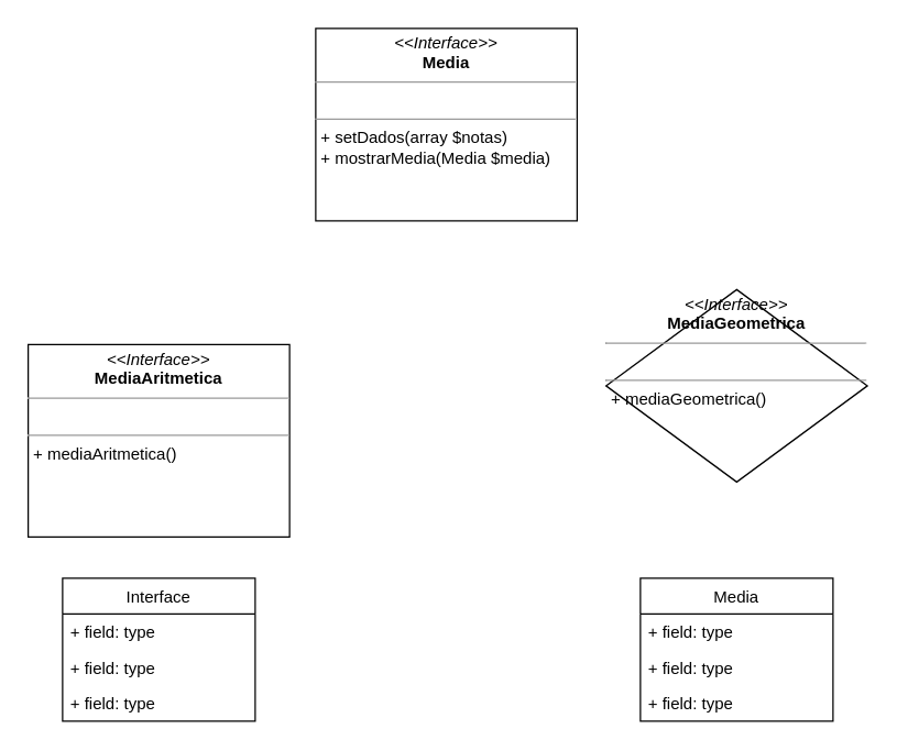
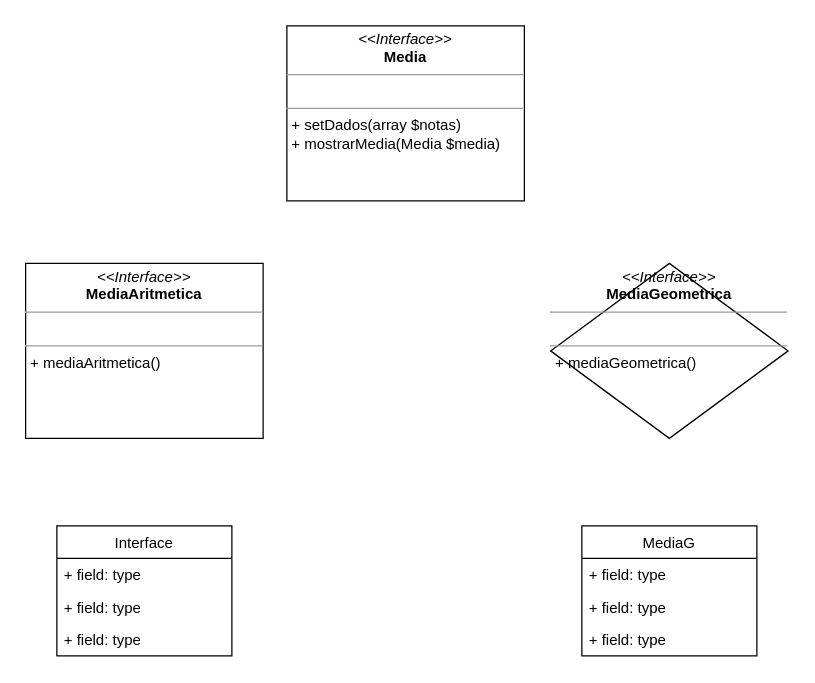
  <mxCell id="0" />
  <mxCell id="1" parent="0" />
  <mxCell id="2" value="Interface" style="swimlane;fontStyle=0;childLayout=stackLayout;horizontal=1;startSize=26;fillColor=none;horizontalStack=0;resizeParent=1;resizeParentMax=0;resizeLast=0;collapsible=1;marginBottom=0;" vertex="1" parent="1"><mxGeometry x="45" y="420" width="140" height="104" as="geometry" /></mxCell>
  <mxCell id="3" value="+ field: type" style="text;strokeColor=none;fillColor=none;align=left;verticalAlign=top;spacingLeft=4;spacingRight=4;overflow=hidden;rotatable=0;points=[[0,0.5],[1,0.5]];portConstraint=eastwest;" vertex="1" parent="2"><mxGeometry y="26" width="140" height="26" as="geometry" /></mxCell>
  <mxCell id="4" value="+ field: type" style="text;strokeColor=none;fillColor=none;align=left;verticalAlign=top;spacingLeft=4;spacingRight=4;overflow=hidden;rotatable=0;points=[[0,0.5],[1,0.5]];portConstraint=eastwest;" vertex="1" parent="2"><mxGeometry y="52" width="140" height="26" as="geometry" /></mxCell>
  <mxCell id="5" value="+ field: type" style="text;strokeColor=none;fillColor=none;align=left;verticalAlign=top;spacingLeft=4;spacingRight=4;overflow=hidden;rotatable=0;points=[[0,0.5],[1,0.5]];portConstraint=eastwest;" vertex="1" parent="2"><mxGeometry y="78" width="140" height="26" as="geometry" /></mxCell>
- <mxCell id="6" value="Media" style="swimlane;fontStyle=0;childLayout=stackLayout;horizontal=1;startSize=26;fillColor=none;horizontalStack=0;resizeParent=1;resizeParentMax=0;resizeLast=0;collapsible=1;marginBottom=0;" vertex="1" parent="1"><mxGeometry x="465" y="420" width="140" height="104" as="geometry" /></mxCell>
+ <mxCell id="6" value="MediaG" style="swimlane;fontStyle=0;childLayout=stackLayout;horizontal=1;startSize=26;fillColor=none;horizontalStack=0;resizeParent=1;resizeParentMax=0;resizeLast=0;collapsible=1;marginBottom=0;" vertex="1" parent="1"><mxGeometry x="465" y="420" width="140" height="104" as="geometry" /></mxCell>
  <mxCell id="7" value="+ field: type" style="text;strokeColor=none;fillColor=none;align=left;verticalAlign=top;spacingLeft=4;spacingRight=4;overflow=hidden;rotatable=0;points=[[0,0.5],[1,0.5]];portConstraint=eastwest;" vertex="1" parent="6"><mxGeometry y="26" width="140" height="26" as="geometry" /></mxCell>
  <mxCell id="8" value="+ field: type" style="text;strokeColor=none;fillColor=none;align=left;verticalAlign=top;spacingLeft=4;spacingRight=4;overflow=hidden;rotatable=0;points=[[0,0.5],[1,0.5]];portConstraint=eastwest;" vertex="1" parent="6"><mxGeometry y="52" width="140" height="26" as="geometry" /></mxCell>
  <mxCell id="9" value="+ field: type" style="text;strokeColor=none;fillColor=none;align=left;verticalAlign=top;spacingLeft=4;spacingRight=4;overflow=hidden;rotatable=0;points=[[0,0.5],[1,0.5]];portConstraint=eastwest;" vertex="1" parent="6"><mxGeometry y="78" width="140" height="26" as="geometry" /></mxCell>
  <mxCell id="10" value="&lt;p style=&quot;margin:0px;margin-top:4px;text-align:center;&quot;&gt;&lt;i&gt;&amp;lt;&amp;lt;Interface&amp;gt;&amp;gt;&lt;/i&gt;&lt;br&gt;&lt;b&gt;Media&lt;/b&gt;&lt;/p&gt;&lt;hr size=&quot;1&quot;&gt;&lt;p style=&quot;margin:0px;margin-left:4px;&quot;&gt;&lt;br&gt;&lt;/p&gt;&lt;hr size=&quot;1&quot;&gt;&lt;p style=&quot;margin:0px;margin-left:4px;&quot;&gt;+ setDados(array $notas)&lt;br&gt;+&amp;nbsp;mostrarMedia(Media $media)&lt;/p&gt;" style="verticalAlign=top;align=left;overflow=fill;fontSize=12;fontFamily=Helvetica;html=1;" vertex="1" parent="1"><mxGeometry x="229" y="20" width="190" height="140" as="geometry" /></mxCell>
- <mxCell id="11" value="&lt;p style=&quot;margin:0px;margin-top:4px;text-align:center;&quot;&gt;&lt;i&gt;&amp;lt;&amp;lt;Interface&amp;gt;&amp;gt;&lt;/i&gt;&lt;br&gt;&lt;b&gt;MediaAritmetica&lt;/b&gt;&lt;/p&gt;&lt;hr size=&quot;1&quot;&gt;&lt;p style=&quot;margin:0px;margin-left:4px;&quot;&gt;&lt;br&gt;&lt;/p&gt;&lt;hr size=&quot;1&quot;&gt;&lt;p style=&quot;margin:0px;margin-left:4px;&quot;&gt;+ mediaAritmetica()&lt;br&gt;&lt;br&gt;&lt;/p&gt;" style="verticalAlign=top;align=left;overflow=fill;fontSize=12;fontFamily=Helvetica;html=1;" vertex="1" parent="1"><mxGeometry x="20" y="250" width="190" height="140" as="geometry" /></mxCell>
+ <mxCell id="11" value="&lt;p style=&quot;margin:0px;margin-top:4px;text-align:center;&quot;&gt;&lt;i&gt;&amp;lt;&amp;lt;Interface&amp;gt;&amp;gt;&lt;/i&gt;&lt;br&gt;&lt;b&gt;MediaAritmetica&lt;/b&gt;&lt;/p&gt;&lt;hr size=&quot;1&quot;&gt;&lt;p style=&quot;margin:0px;margin-left:4px;&quot;&gt;&lt;br&gt;&lt;/p&gt;&lt;hr size=&quot;1&quot;&gt;&lt;p style=&quot;margin:0px;margin-left:4px;&quot;&gt;+ mediaAritmetica()&lt;br&gt;&lt;br&gt;&lt;/p&gt;" style="verticalAlign=top;align=left;overflow=fill;fontSize=12;fontFamily=Helvetica;html=1;" vertex="1" parent="1"><mxGeometry x="20" y="210" width="190" height="140" as="geometry" /></mxCell>
  <mxCell id="12" value="&lt;p style=&quot;margin:0px;margin-top:4px;text-align:center;&quot;&gt;&lt;i&gt;&amp;lt;&amp;lt;Interface&amp;gt;&amp;gt;&lt;/i&gt;&lt;br&gt;&lt;b&gt;MediaGeometrica&lt;/b&gt;&lt;br&gt;&lt;/p&gt;&lt;hr size=&quot;1&quot;&gt;&lt;p style=&quot;margin:0px;margin-left:4px;&quot;&gt;&lt;br&gt;&lt;/p&gt;&lt;hr size=&quot;1&quot;&gt;&lt;p style=&quot;margin:0px;margin-left:4px;&quot;&gt;+ mediaGeometrica()&lt;br&gt;&lt;br&gt;&lt;/p&gt;" style="rhombus;verticalAlign=top;align=left;overflow=fill;fontSize=12;fontFamily=Helvetica;html=1;" vertex="1" parent="1"><mxGeometry x="440" y="210" width="190" height="140" as="geometry" /></mxCell>
